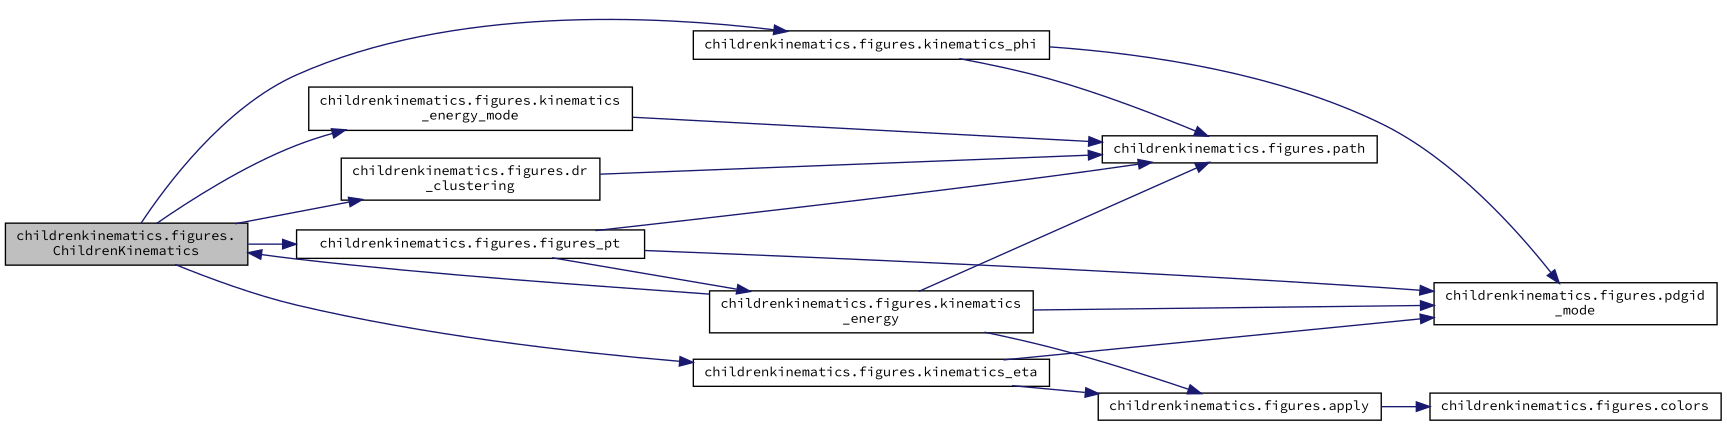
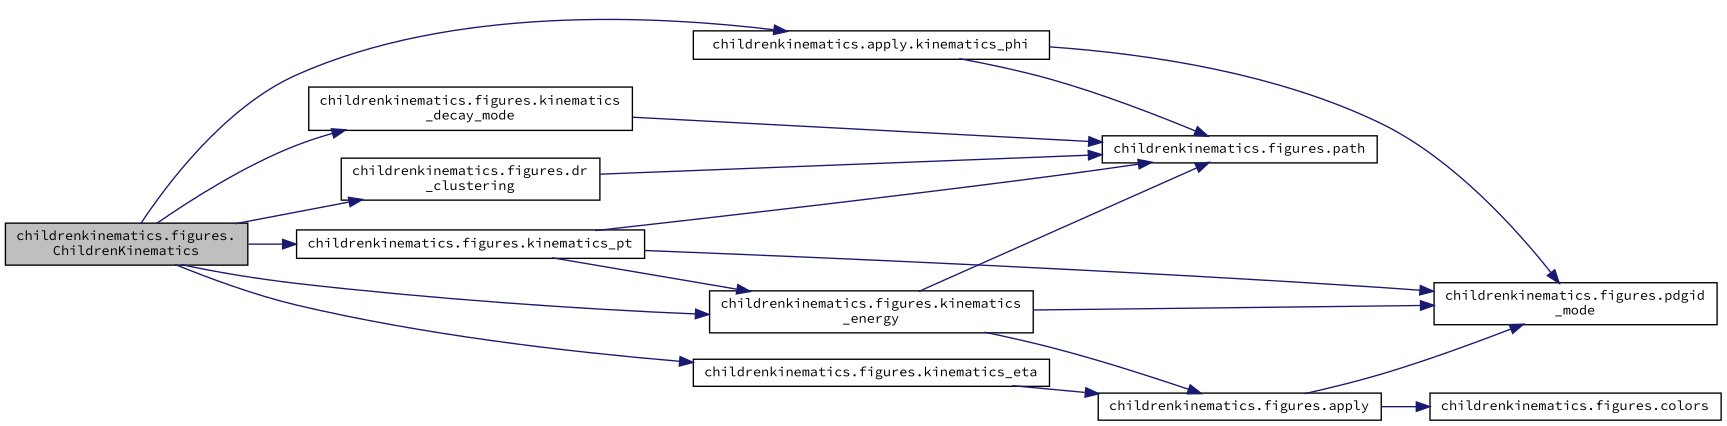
  digraph {
    fontname="Source Code Pro"
    rankdir=LR
    node [color=black fillcolor=white fontname="Source Code Pro" fontsize=10 shape=record style=filled]
    edge [color=midnightblue fontname="Source Code Pro" fontsize=10 labelfontname=Helvetica labelfontsize=10 style=solid]
    n1 [fillcolor=grey75 fontcolor=black height=0.2 label="childrenkinematics.figures.\lChildrenKinematics" width=0.4]
    n2 [height=0.2 label="childrenkinematics.figures.dr\l_clustering" width=0.4]
-   n3 [height=0.2 label="childrenkinematics.figures.kinematics\l_energy_mode" width=0.4]
+   n3 [height=0.2 label="childrenkinematics.figures.kinematics\l_decay_mode" width=0.4]
    n4 [height=0.2 label="childrenkinematics.figures.kinematics\l_energy" width=0.4]
    n5 [height=0.2 label="childrenkinematics.figures.kinematics_eta" width=0.4]
-   n6 [height=0.2 label="childrenkinematics.figures.kinematics_phi" width=0.4]
-   n7 [height=0.2 label="childrenkinematics.figures.figures_pt" width=0.4]
+   n6 [height=0.2 label="childrenkinematics.apply.kinematics_phi" width=0.4]
+   n7 [height=0.2 label="childrenkinematics.figures.kinematics_pt" width=0.4]
    n8 [height=0.2 label="childrenkinematics.figures.path" width=0.4]
    n9 [height=0.2 label="childrenkinematics.figures.pdgid\l_mode" width=0.4]
    n10 [height=0.2 label="childrenkinematics.figures.apply" width=0.4]
    n11 [height=0.2 label="childrenkinematics.figures.colors" width=0.4]
    n1 -> n2
    n1 -> n3
-   n4 -> n1
+   n1 -> n4
    n1 -> n5
    n1 -> n6
    n1 -> n7
    n2 -> n8
    n3 -> n8
    n4 -> n8
    n4 -> n9
    n4 -> n10
-   n5 -> n9
+   n10 -> n9
    n5 -> n10
    n6 -> n8
    n6 -> n9
    n7 -> n4
    n7 -> n8
    n7 -> n9
    n10 -> n11
  }
